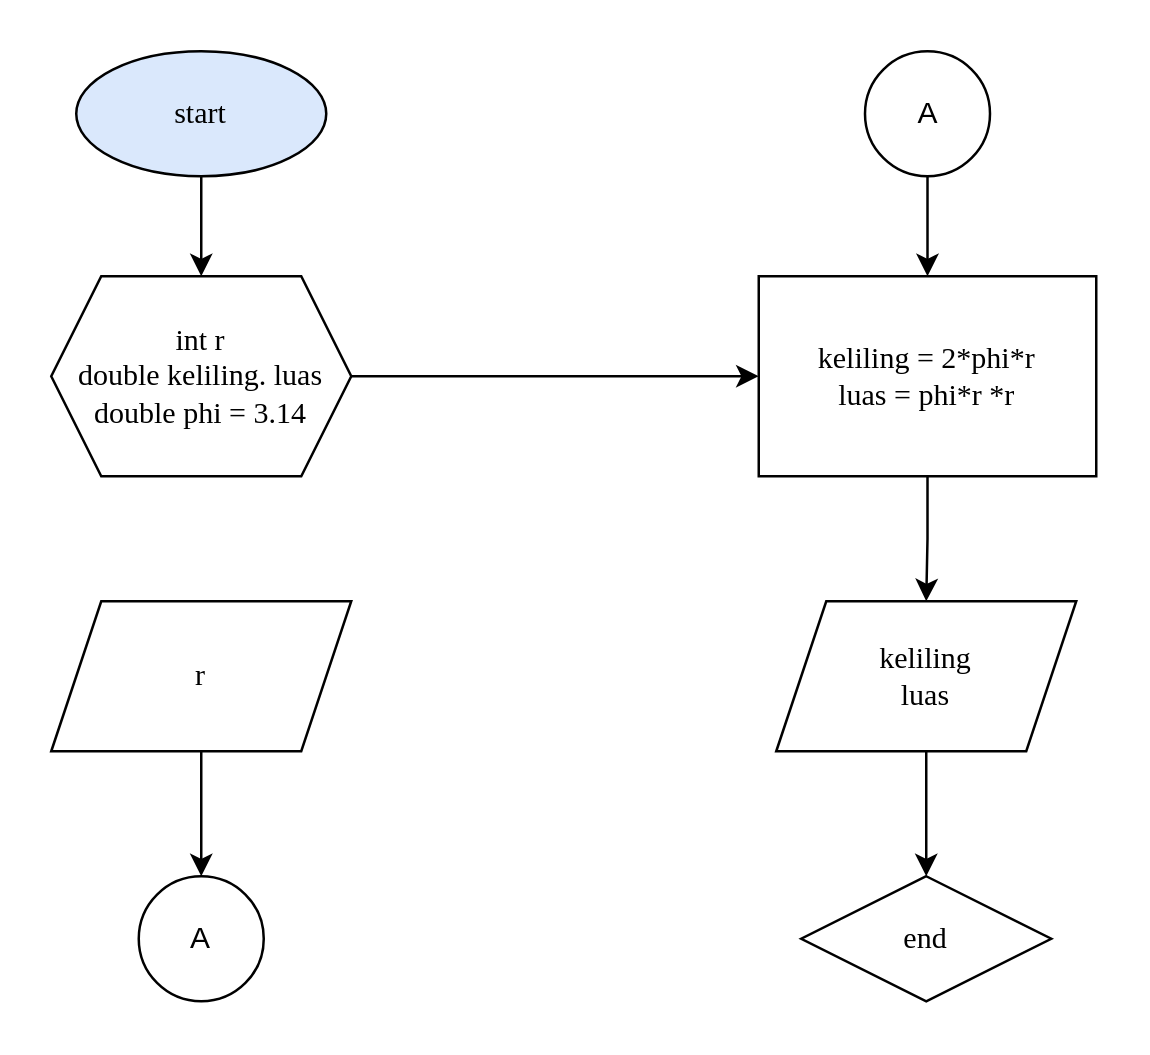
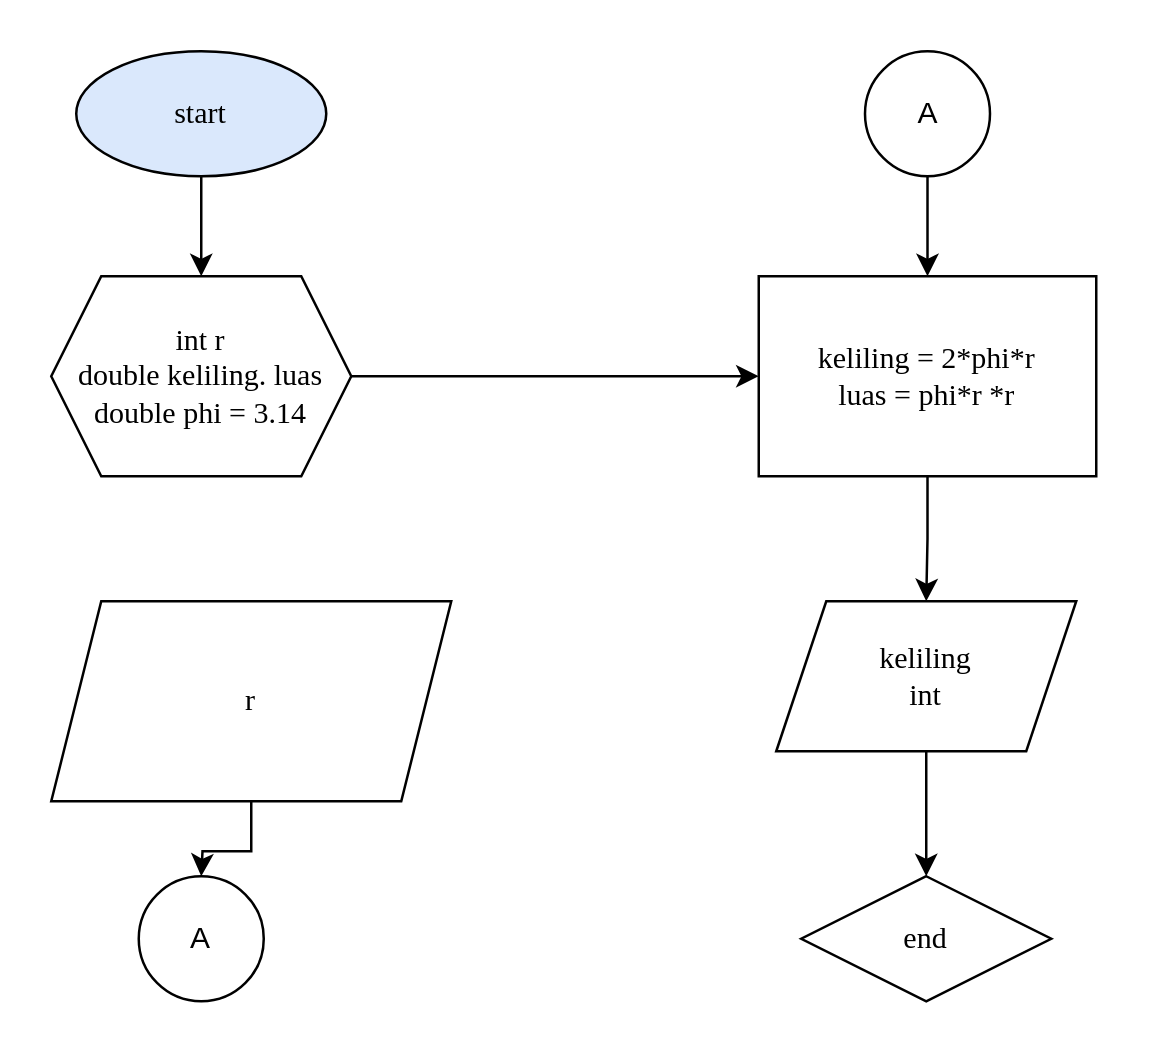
  <mxCell id="0" />
  <mxCell id="1" parent="0" />
  <mxCell id="2" value="" style="edgeStyle=orthogonalEdgeStyle;rounded=0;orthogonalLoop=1;jettySize=auto;html=1;" edge="1" parent="1" source="3" target="5"><mxGeometry relative="1" as="geometry" /></mxCell>
  <mxCell id="3" value="keliling = 2*phi*r&lt;br style=&quot;font-size: 12px;&quot;&gt;luas = phi*r *r" style="whiteSpace=wrap;html=1;fontFamily=Times New Roman;fontSize=12;" parent="1" vertex="1"><mxGeometry x="303" y="110" width="135" height="80" as="geometry" /></mxCell>
  <mxCell id="4" value="" style="edgeStyle=orthogonalEdgeStyle;rounded=0;orthogonalLoop=1;jettySize=auto;html=1;" parent="1" source="5" target="6" edge="1"><mxGeometry relative="1" as="geometry" /></mxCell>
- <mxCell id="5" value="keliling&lt;br style=&quot;font-size: 12px;&quot;&gt;luas" style="shape=parallelogram;perimeter=parallelogramPerimeter;whiteSpace=wrap;html=1;fixedSize=1;fontFamily=Times New Roman;fontSize=12;" parent="1" vertex="1"><mxGeometry x="310" y="240" width="120" height="60" as="geometry" /></mxCell>
+ <mxCell id="5" value="keliling&lt;br style=&quot;font-size: 12px;&quot;&gt;int" style="shape=parallelogram;perimeter=parallelogramPerimeter;whiteSpace=wrap;html=1;fixedSize=1;fontFamily=Times New Roman;fontSize=12;" parent="1" vertex="1"><mxGeometry x="310" y="240" width="120" height="60" as="geometry" /></mxCell>
  <mxCell id="6" value="end" style="rhombus;whiteSpace=wrap;html=1;fontFamily=Times New Roman;fontSize=12;" parent="1" vertex="1"><mxGeometry x="320" y="350" width="100" height="50" as="geometry" /></mxCell>
  <mxCell id="7" value="" style="edgeStyle=orthogonalEdgeStyle;rounded=0;orthogonalLoop=1;jettySize=auto;html=1;" edge="1" parent="1" source="8" target="10"><mxGeometry relative="1" as="geometry" /></mxCell>
  <mxCell id="8" value="start" style="ellipse;whiteSpace=wrap;html=1;fontFamily=Times New Roman;fontSize=12;fillColor=#dae8fc;" vertex="1" parent="1"><mxGeometry x="30" y="20" width="100" height="50" as="geometry" /></mxCell>
  <mxCell id="9" value="" style="edgeStyle=orthogonalEdgeStyle;rounded=0;orthogonalLoop=1;jettySize=auto;html=1;fontFamily=Times New Roman;fontSize=12;" edge="1" parent="1" source="10" target="3"><mxGeometry relative="1" as="geometry" /></mxCell>
  <mxCell id="10" value="int r&lt;br style=&quot;border-color: var(--border-color); font-size: 12px;&quot;&gt;&lt;span style=&quot;font-size: 12px;&quot;&gt;double keliling. luas&lt;/span&gt;&lt;br style=&quot;border-color: var(--border-color); font-size: 12px;&quot;&gt;&lt;span style=&quot;font-size: 12px;&quot;&gt;double phi = 3.14&lt;/span&gt;" style="shape=hexagon;perimeter=hexagonPerimeter2;whiteSpace=wrap;html=1;fixedSize=1;fontFamily=Times New Roman;fontSize=12;" vertex="1" parent="1"><mxGeometry x="20" y="110" width="120" height="80" as="geometry" /></mxCell>
  <mxCell id="11" value="" style="edgeStyle=orthogonalEdgeStyle;rounded=0;orthogonalLoop=1;jettySize=auto;html=1;fontFamily=Times New Roman;fontSize=12;" edge="1" parent="1" source="12"><mxGeometry relative="1" as="geometry"><mxPoint x="80" y="350" as="targetPoint" /></mxGeometry></mxCell>
- <mxCell id="12" value="r" style="shape=parallelogram;perimeter=parallelogramPerimeter;whiteSpace=wrap;html=1;fixedSize=1;fontFamily=Times New Roman;fontSize=12;" vertex="1" parent="1"><mxGeometry x="20" y="240" width="120" height="60" as="geometry" /></mxCell>
+ <mxCell id="12" value="r" style="shape=parallelogram;perimeter=parallelogramPerimeter;whiteSpace=wrap;html=1;fixedSize=1;fontFamily=Times New Roman;fontSize=12;" vertex="1" parent="1"><mxGeometry x="20" y="240" width="160" height="80" as="geometry" /></mxCell>
  <mxCell id="13" value="A" style="ellipse;whiteSpace=wrap;html=1;aspect=fixed;align=center;" vertex="1" parent="1"><mxGeometry x="55" y="350" width="50" height="50" as="geometry" /></mxCell>
  <mxCell id="14" value="" style="edgeStyle=orthogonalEdgeStyle;rounded=0;orthogonalLoop=1;jettySize=auto;html=1;" edge="1" parent="1" source="15" target="3"><mxGeometry relative="1" as="geometry" /></mxCell>
  <mxCell id="15" value="A" style="ellipse;whiteSpace=wrap;html=1;aspect=fixed;align=center;" vertex="1" parent="1"><mxGeometry x="345.5" y="20" width="50" height="50" as="geometry" /></mxCell>
